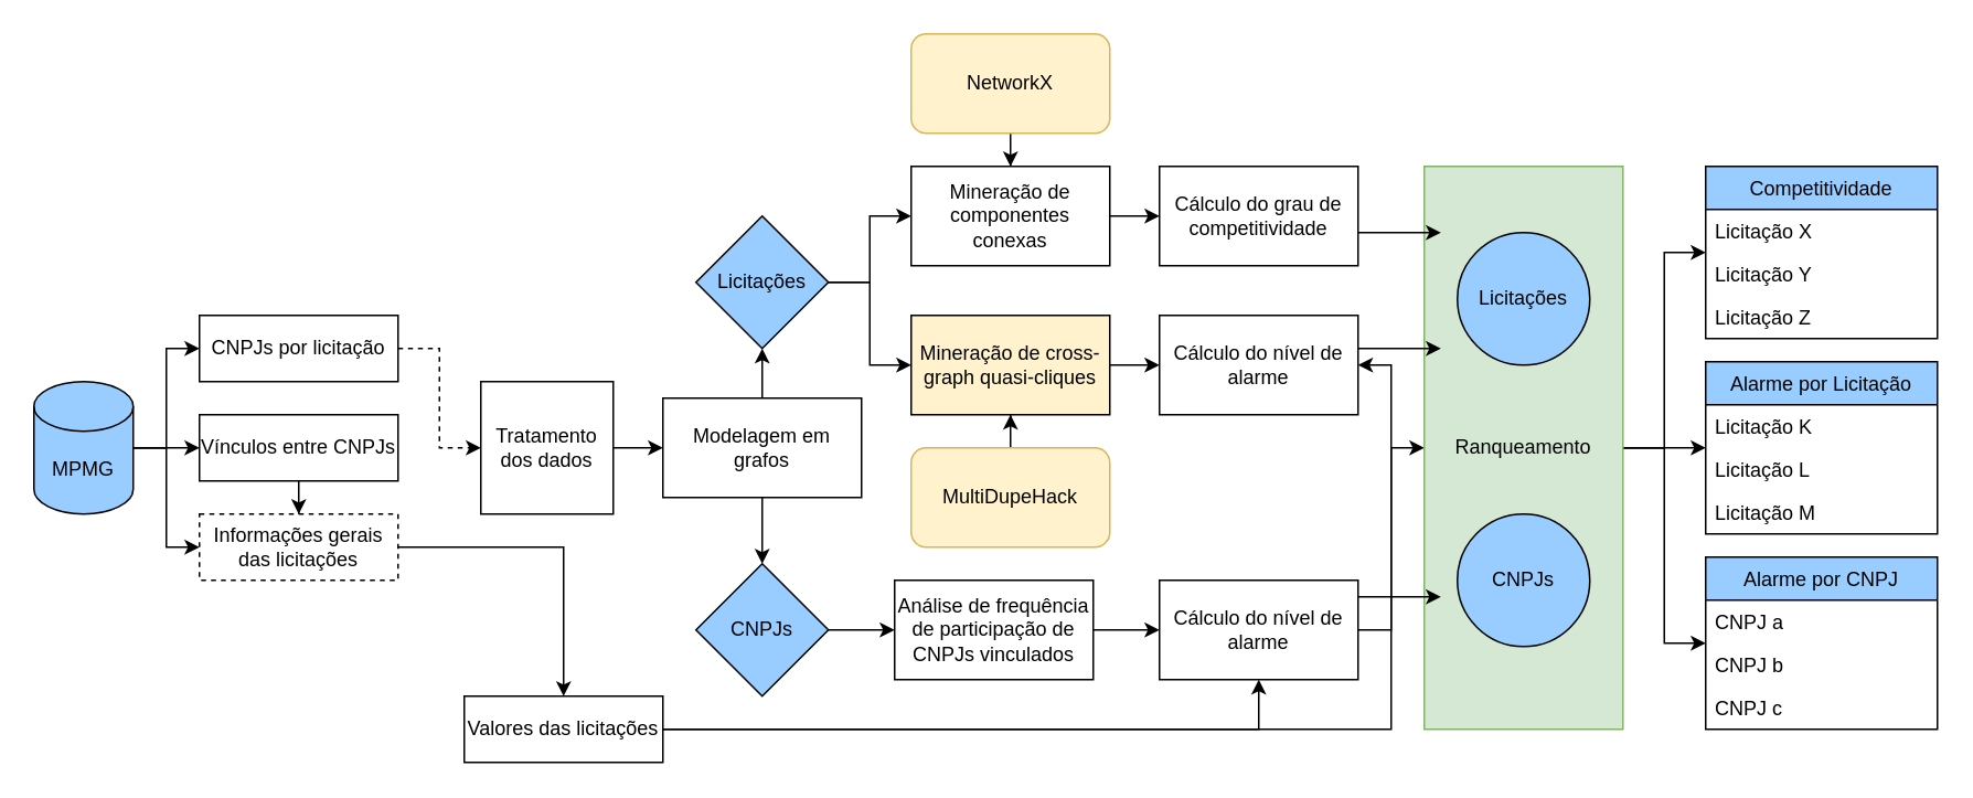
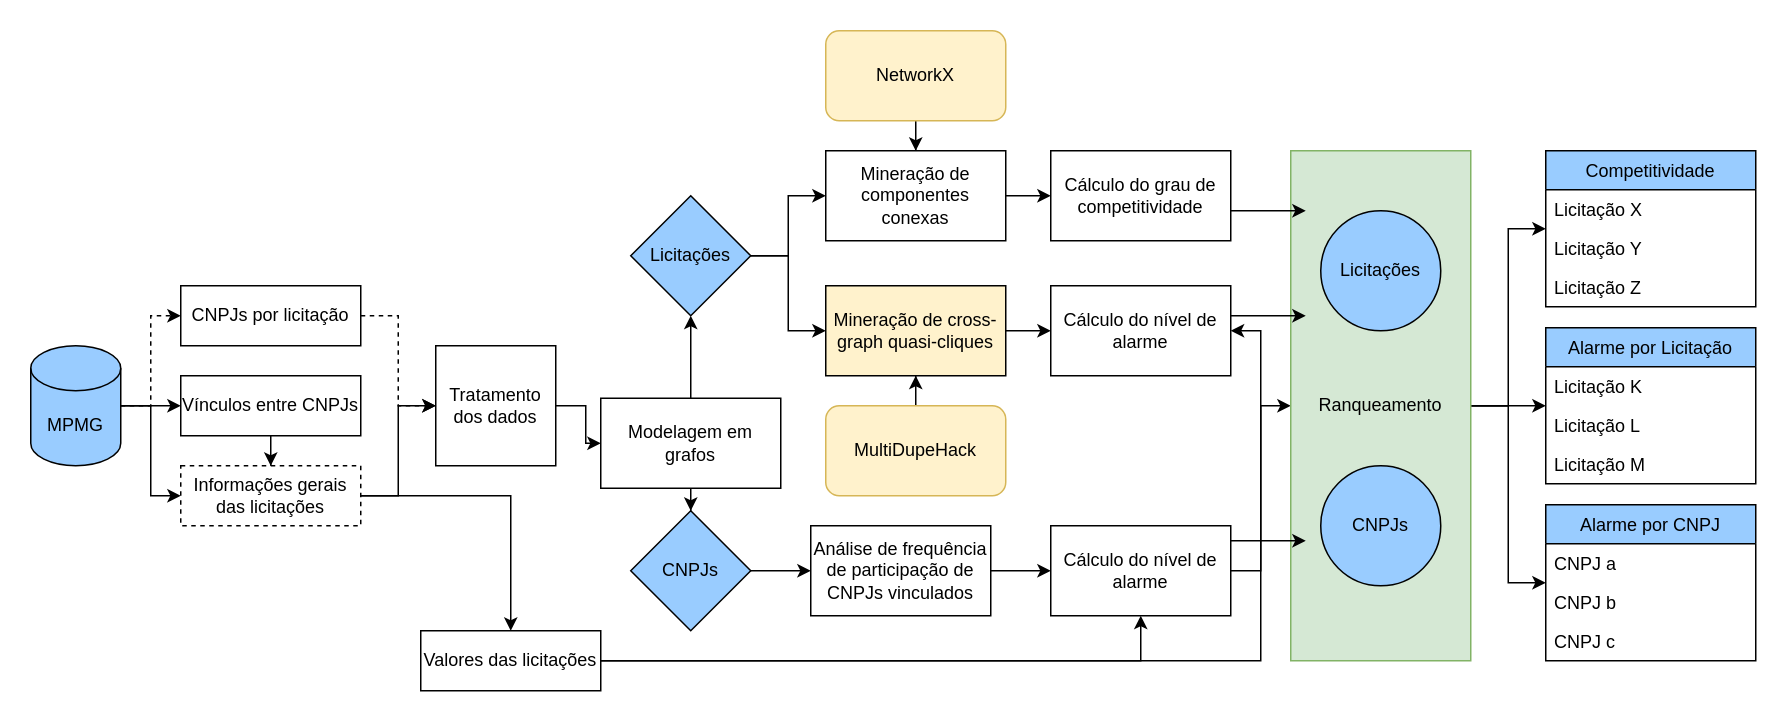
  <mxCell id="0" />
  <mxCell id="1" parent="0" />
- <mxCell id="2" style="edgeStyle=orthogonalEdgeStyle;rounded=0;orthogonalLoop=1;jettySize=auto;html=1;entryX=0;entryY=0.5;entryDx=0;entryDy=0;" parent="1" source="5" target="12" edge="1"><mxGeometry relative="1" as="geometry" /></mxCell>
+ <mxCell id="2" style="edgeStyle=orthogonalEdgeStyle;rounded=0;orthogonalLoop=1;jettySize=auto;html=1;entryX=0;entryY=0.5;entryDx=0;entryDy=0;dashed=1;" parent="1" source="5" target="12" edge="1"><mxGeometry relative="1" as="geometry" /></mxCell>
  <mxCell id="3" style="edgeStyle=orthogonalEdgeStyle;rounded=0;orthogonalLoop=1;jettySize=auto;html=1;" parent="1" source="5" target="10" edge="1"><mxGeometry relative="1" as="geometry" /></mxCell>
  <mxCell id="4" style="edgeStyle=orthogonalEdgeStyle;rounded=0;orthogonalLoop=1;jettySize=auto;html=1;" parent="1" source="5" target="8" edge="1"><mxGeometry relative="1" as="geometry" /></mxCell>
  <mxCell id="5" value="MPMG" style="shape=cylinder3;whiteSpace=wrap;html=1;boundedLbl=1;backgroundOutline=1;size=15;fillColor=#99CCFF;" parent="1" vertex="1"><mxGeometry x="20" y="230" width="60" height="80" as="geometry" /></mxCell>
+ <mxCell id="6" style="edgeStyle=orthogonalEdgeStyle;rounded=0;orthogonalLoop=1;jettySize=auto;html=1;" parent="1" source="8" target="14" edge="1"><mxGeometry relative="1" as="geometry" /></mxCell>
  <mxCell id="7" style="edgeStyle=orthogonalEdgeStyle;rounded=0;orthogonalLoop=1;jettySize=auto;html=1;" edge="1" parent="1" source="8" target="39"><mxGeometry relative="1" as="geometry" /></mxCell>
  <mxCell id="8" value="Informações gerais das licitações" style="rounded=0;whiteSpace=wrap;html=1;dashed=1;" parent="1" vertex="1"><mxGeometry x="120" y="310" width="120" height="40" as="geometry" /></mxCell>
  <mxCell id="9" style="edgeStyle=orthogonalEdgeStyle;rounded=0;orthogonalLoop=1;jettySize=auto;html=1;" parent="1" source="10" target="8" edge="1"><mxGeometry relative="1" as="geometry" /></mxCell>
  <mxCell id="10" value="&lt;div&gt;Vínculos entre CNPJs&lt;/div&gt;" style="rounded=0;whiteSpace=wrap;html=1;" parent="1" vertex="1"><mxGeometry x="120" y="250" width="120" height="40" as="geometry" /></mxCell>
  <mxCell id="11" style="edgeStyle=orthogonalEdgeStyle;rounded=0;orthogonalLoop=1;jettySize=auto;html=1;dashed=1;" parent="1" source="12" target="14" edge="1"><mxGeometry relative="1" as="geometry" /></mxCell>
  <mxCell id="12" value="&lt;div&gt;CNPJs por licitação&lt;/div&gt;" style="rounded=0;whiteSpace=wrap;html=1;" parent="1" vertex="1"><mxGeometry x="120" y="190" width="120" height="40" as="geometry" /></mxCell>
  <mxCell id="13" style="edgeStyle=orthogonalEdgeStyle;rounded=0;orthogonalLoop=1;jettySize=auto;html=1;" parent="1" source="14" target="17" edge="1"><mxGeometry relative="1" as="geometry" /></mxCell>
  <mxCell id="14" value="&lt;div&gt;Tratamento dos dados&lt;/div&gt;" style="whiteSpace=wrap;html=1;aspect=fixed;" parent="1" vertex="1"><mxGeometry x="290" y="230" width="80" height="80" as="geometry" /></mxCell>
  <mxCell id="15" style="edgeStyle=orthogonalEdgeStyle;rounded=0;orthogonalLoop=1;jettySize=auto;html=1;" edge="1" parent="1" source="17" target="33"><mxGeometry relative="1" as="geometry" /></mxCell>
  <mxCell id="16" style="edgeStyle=orthogonalEdgeStyle;rounded=0;orthogonalLoop=1;jettySize=auto;html=1;" edge="1" parent="1" source="17" target="34"><mxGeometry relative="1" as="geometry" /></mxCell>
- <mxCell id="17" value="Modelagem em grafos" style="rounded=0;whiteSpace=wrap;html=1;" parent="1" vertex="1"><mxGeometry x="400" y="240" width="120" height="60" as="geometry" /></mxCell>
+ <mxCell id="17" value="Modelagem em grafos" style="rounded=0;whiteSpace=wrap;html=1;" parent="1" vertex="1"><mxGeometry x="400" y="265" width="120" height="60" as="geometry" /></mxCell>
  <mxCell id="18" value="Cálculo do grau de competitividade" style="rounded=0;whiteSpace=wrap;html=1;" parent="1" vertex="1"><mxGeometry x="700" y="100" width="120" height="60" as="geometry" /></mxCell>
  <mxCell id="19" style="edgeStyle=orthogonalEdgeStyle;rounded=0;orthogonalLoop=1;jettySize=auto;html=1;" edge="1" parent="1" source="20" target="23"><mxGeometry relative="1" as="geometry" /></mxCell>
  <mxCell id="20" value="Mineração de cross-graph quasi-cliques" style="rounded=0;whiteSpace=wrap;html=1;fillColor=#fff2cc;" parent="1" vertex="1"><mxGeometry x="550" y="190" width="120" height="60" as="geometry" /></mxCell>
  <mxCell id="21" style="edgeStyle=orthogonalEdgeStyle;rounded=0;orthogonalLoop=1;jettySize=auto;html=1;" edge="1" parent="1" source="22" target="36"><mxGeometry relative="1" as="geometry" /></mxCell>
  <mxCell id="22" value="Análise de frequência de participação de CNPJs vinculados" style="rounded=0;whiteSpace=wrap;html=1;" parent="1" vertex="1"><mxGeometry x="540" y="350" width="120" height="60" as="geometry" /></mxCell>
  <mxCell id="23" value="Cálculo do nível de alarme" style="rounded=0;whiteSpace=wrap;html=1;" parent="1" vertex="1"><mxGeometry x="700" y="190" width="120" height="60" as="geometry" /></mxCell>
  <mxCell id="24" style="edgeStyle=orthogonalEdgeStyle;rounded=0;orthogonalLoop=1;jettySize=auto;html=1;entryX=0;entryY=0.5;entryDx=0;entryDy=0;" edge="1" parent="1" source="25" target="18"><mxGeometry relative="1" as="geometry" /></mxCell>
  <mxCell id="25" value="Mineração de componentes conexas" style="rounded=0;whiteSpace=wrap;html=1;" vertex="1" parent="1"><mxGeometry x="550" y="100" width="120" height="60" as="geometry" /></mxCell>
  <mxCell id="26" style="edgeStyle=orthogonalEdgeStyle;rounded=0;orthogonalLoop=1;jettySize=auto;html=1;" edge="1" parent="1" source="27" target="25"><mxGeometry relative="1" as="geometry" /></mxCell>
  <mxCell id="27" value="&lt;div&gt;NetworkX&lt;/div&gt;" style="rounded=1;whiteSpace=wrap;html=1;fillColor=#fff2cc;strokeColor=#d6b656;" vertex="1" parent="1"><mxGeometry x="550" y="20" width="120" height="60" as="geometry" /></mxCell>
  <mxCell id="28" style="edgeStyle=orthogonalEdgeStyle;rounded=0;orthogonalLoop=1;jettySize=auto;html=1;" edge="1" parent="1" source="29" target="20"><mxGeometry relative="1" as="geometry" /></mxCell>
  <mxCell id="29" value="&lt;div&gt;MultiDupeHack&lt;/div&gt;" style="rounded=1;whiteSpace=wrap;html=1;fillColor=#fff2cc;strokeColor=#d6b656;" vertex="1" parent="1"><mxGeometry x="550" y="270" width="120" height="60" as="geometry" /></mxCell>
  <mxCell id="30" style="edgeStyle=orthogonalEdgeStyle;rounded=0;orthogonalLoop=1;jettySize=auto;html=1;" edge="1" parent="1" source="34" target="25"><mxGeometry relative="1" as="geometry" /></mxCell>
  <mxCell id="31" style="edgeStyle=orthogonalEdgeStyle;rounded=0;orthogonalLoop=1;jettySize=auto;html=1;" edge="1" parent="1" source="34" target="20"><mxGeometry relative="1" as="geometry" /></mxCell>
  <mxCell id="32" style="edgeStyle=orthogonalEdgeStyle;rounded=0;orthogonalLoop=1;jettySize=auto;html=1;" edge="1" parent="1" source="33" target="22"><mxGeometry relative="1" as="geometry" /></mxCell>
  <mxCell id="33" value="CNPJs" style="rhombus;whiteSpace=wrap;html=1;fillColor=#99CCFF;" vertex="1" parent="1"><mxGeometry x="420" y="340" width="80" height="80" as="geometry" /></mxCell>
  <mxCell id="34" value="Licitações" style="rhombus;whiteSpace=wrap;html=1;fillColor=#99CCFF;" vertex="1" parent="1"><mxGeometry x="420" y="130" width="80" height="80" as="geometry" /></mxCell>
  <mxCell id="35" value="" style="edgeStyle=orthogonalEdgeStyle;rounded=0;orthogonalLoop=1;jettySize=auto;html=1;" edge="1" parent="1" source="36" target="43"><mxGeometry relative="1" as="geometry" /></mxCell>
  <mxCell id="36" value="Cálculo do nível de alarme" style="rounded=0;whiteSpace=wrap;html=1;" vertex="1" parent="1"><mxGeometry x="700" y="350" width="120" height="60" as="geometry" /></mxCell>
  <mxCell id="37" style="edgeStyle=orthogonalEdgeStyle;rounded=0;orthogonalLoop=1;jettySize=auto;html=1;" edge="1" parent="1" source="39" target="36"><mxGeometry relative="1" as="geometry" /></mxCell>
  <mxCell id="38" style="edgeStyle=orthogonalEdgeStyle;rounded=0;orthogonalLoop=1;jettySize=auto;html=1;entryX=1;entryY=0.5;entryDx=0;entryDy=0;" edge="1" parent="1" source="39" target="23"><mxGeometry relative="1" as="geometry" /></mxCell>
  <mxCell id="39" value="Valores das licitações" style="rounded=0;whiteSpace=wrap;html=1;" vertex="1" parent="1"><mxGeometry x="280" y="420" width="120" height="40" as="geometry" /></mxCell>
  <mxCell id="40" style="edgeStyle=orthogonalEdgeStyle;rounded=0;orthogonalLoop=1;jettySize=auto;html=1;" edge="1" parent="1" source="43" target="49"><mxGeometry relative="1" as="geometry" /></mxCell>
  <mxCell id="41" style="edgeStyle=orthogonalEdgeStyle;rounded=0;orthogonalLoop=1;jettySize=auto;html=1;" edge="1" parent="1" source="43" target="53"><mxGeometry relative="1" as="geometry" /></mxCell>
  <mxCell id="42" style="edgeStyle=orthogonalEdgeStyle;rounded=0;orthogonalLoop=1;jettySize=auto;html=1;" edge="1" parent="1" source="43" target="57"><mxGeometry relative="1" as="geometry" /></mxCell>
  <mxCell id="43" value="Ranqueamento" style="rounded=0;whiteSpace=wrap;html=1;fillColor=#d5e8d4;strokeColor=#82b366;" vertex="1" parent="1"><mxGeometry x="860" y="100" width="120" height="340" as="geometry" /></mxCell>
  <mxCell id="44" value="" style="endArrow=classic;html=1;" edge="1" parent="1"><mxGeometry width="50" height="50" relative="1" as="geometry"><mxPoint x="820" y="210" as="sourcePoint" /><mxPoint x="870" y="210" as="targetPoint" /></mxGeometry></mxCell>
  <mxCell id="45" value="" style="endArrow=classic;html=1;" edge="1" parent="1"><mxGeometry width="50" height="50" relative="1" as="geometry"><mxPoint x="820" y="140" as="sourcePoint" /><mxPoint x="870" y="140" as="targetPoint" /><Array as="points" /></mxGeometry></mxCell>
  <mxCell id="46" value="" style="endArrow=classic;html=1;" edge="1" parent="1"><mxGeometry width="50" height="50" relative="1" as="geometry"><mxPoint x="820" y="360" as="sourcePoint" /><mxPoint x="870" y="360" as="targetPoint" /></mxGeometry></mxCell>
  <mxCell id="47" value="Licitações" style="ellipse;whiteSpace=wrap;html=1;aspect=fixed;fillColor=#99CCFF;" vertex="1" parent="1"><mxGeometry x="880" y="140" width="80" height="80" as="geometry" /></mxCell>
  <mxCell id="48" value="CNPJs" style="ellipse;whiteSpace=wrap;html=1;aspect=fixed;fillColor=#99CCFF;" vertex="1" parent="1"><mxGeometry x="880" y="310" width="80" height="80" as="geometry" /></mxCell>
  <mxCell id="49" value="Competitividade" style="swimlane;fontStyle=0;childLayout=stackLayout;horizontal=1;startSize=26;horizontalStack=0;resizeParent=1;resizeParentMax=0;resizeLast=0;collapsible=1;marginBottom=0;fillColor=#99CCFF;" vertex="1" parent="1"><mxGeometry x="1030" y="100" width="140" height="104" as="geometry" /></mxCell>
  <mxCell id="50" value="Licitação X" style="text;strokeColor=none;fillColor=none;align=left;verticalAlign=top;spacingLeft=4;spacingRight=4;overflow=hidden;rotatable=0;points=[[0,0.5],[1,0.5]];portConstraint=eastwest;" vertex="1" parent="49"><mxGeometry y="26" width="140" height="26" as="geometry" /></mxCell>
  <mxCell id="51" value="Licitação Y" style="text;strokeColor=none;fillColor=none;align=left;verticalAlign=top;spacingLeft=4;spacingRight=4;overflow=hidden;rotatable=0;points=[[0,0.5],[1,0.5]];portConstraint=eastwest;" vertex="1" parent="49"><mxGeometry y="52" width="140" height="26" as="geometry" /></mxCell>
  <mxCell id="52" value="Licitação Z" style="text;strokeColor=none;fillColor=none;align=left;verticalAlign=top;spacingLeft=4;spacingRight=4;overflow=hidden;rotatable=0;points=[[0,0.5],[1,0.5]];portConstraint=eastwest;" vertex="1" parent="49"><mxGeometry y="78" width="140" height="26" as="geometry" /></mxCell>
  <mxCell id="53" value="Alarme por Licitação" style="swimlane;fontStyle=0;childLayout=stackLayout;horizontal=1;startSize=26;horizontalStack=0;resizeParent=1;resizeParentMax=0;resizeLast=0;collapsible=1;marginBottom=0;fillColor=#99CCFF;" vertex="1" parent="1"><mxGeometry x="1030" y="218" width="140" height="104" as="geometry" /></mxCell>
  <mxCell id="54" value="Licitação K" style="text;strokeColor=none;fillColor=none;align=left;verticalAlign=top;spacingLeft=4;spacingRight=4;overflow=hidden;rotatable=0;points=[[0,0.5],[1,0.5]];portConstraint=eastwest;" vertex="1" parent="53"><mxGeometry y="26" width="140" height="26" as="geometry" /></mxCell>
  <mxCell id="55" value="Licitação L" style="text;strokeColor=none;fillColor=none;align=left;verticalAlign=top;spacingLeft=4;spacingRight=4;overflow=hidden;rotatable=0;points=[[0,0.5],[1,0.5]];portConstraint=eastwest;" vertex="1" parent="53"><mxGeometry y="52" width="140" height="26" as="geometry" /></mxCell>
  <mxCell id="56" value="Licitação M" style="text;strokeColor=none;fillColor=none;align=left;verticalAlign=top;spacingLeft=4;spacingRight=4;overflow=hidden;rotatable=0;points=[[0,0.5],[1,0.5]];portConstraint=eastwest;" vertex="1" parent="53"><mxGeometry y="78" width="140" height="26" as="geometry" /></mxCell>
  <mxCell id="57" value="Alarme por CNPJ" style="swimlane;fontStyle=0;childLayout=stackLayout;horizontal=1;startSize=26;horizontalStack=0;resizeParent=1;resizeParentMax=0;resizeLast=0;collapsible=1;marginBottom=0;fillColor=#99CCFF;" vertex="1" parent="1"><mxGeometry x="1030" y="336" width="140" height="104" as="geometry" /></mxCell>
  <mxCell id="58" value="CNPJ a" style="text;strokeColor=none;fillColor=none;align=left;verticalAlign=top;spacingLeft=4;spacingRight=4;overflow=hidden;rotatable=0;points=[[0,0.5],[1,0.5]];portConstraint=eastwest;" vertex="1" parent="57"><mxGeometry y="26" width="140" height="26" as="geometry" /></mxCell>
  <mxCell id="59" value="CNPJ b" style="text;strokeColor=none;fillColor=none;align=left;verticalAlign=top;spacingLeft=4;spacingRight=4;overflow=hidden;rotatable=0;points=[[0,0.5],[1,0.5]];portConstraint=eastwest;" vertex="1" parent="57"><mxGeometry y="52" width="140" height="26" as="geometry" /></mxCell>
  <mxCell id="60" value="CNPJ c" style="text;strokeColor=none;fillColor=none;align=left;verticalAlign=top;spacingLeft=4;spacingRight=4;overflow=hidden;rotatable=0;points=[[0,0.5],[1,0.5]];portConstraint=eastwest;" vertex="1" parent="57"><mxGeometry y="78" width="140" height="26" as="geometry" /></mxCell>
